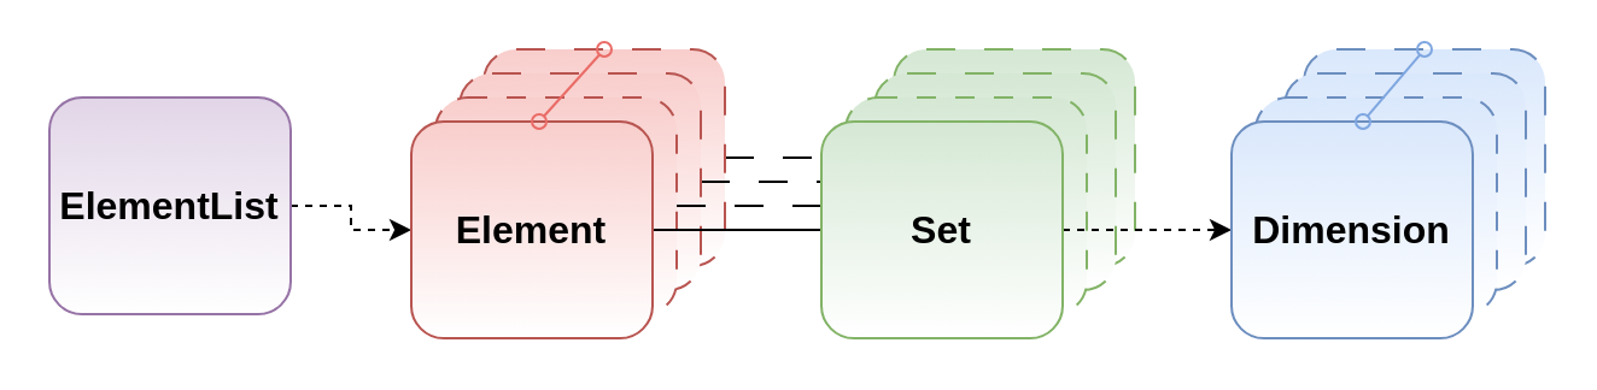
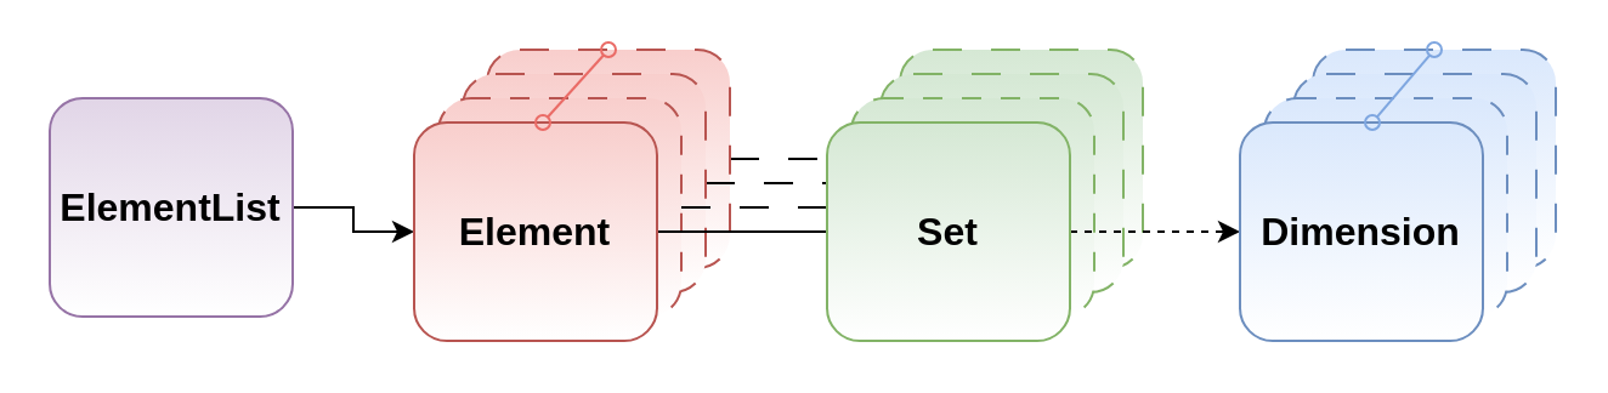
  <mxCell id="0" />
  <mxCell id="1" parent="0" />
- <mxCell id="2" style="edgeStyle=orthogonalEdgeStyle;rounded=0;orthogonalLoop=1;jettySize=auto;html=1;exitX=1;exitY=0.5;exitDx=0;exitDy=0;strokeWidth=1;dashed=1;" edge="1" parent="1" source="3" target="11"><mxGeometry relative="1" as="geometry" /></mxCell>
+ <mxCell id="2" style="edgeStyle=orthogonalEdgeStyle;rounded=0;orthogonalLoop=1;jettySize=auto;html=1;exitX=1;exitY=0.5;exitDx=0;exitDy=0;strokeWidth=1;" edge="1" parent="1" source="3" target="11"><mxGeometry relative="1" as="geometry" /></mxCell>
  <mxCell id="3" value="ElementList" style="rounded=1;whiteSpace=wrap;html=1;fillColor=#e1d5e7;strokeColor=#9673a6;gradientColor=#FFFFFF;fontSize=16;fontStyle=1" vertex="1" parent="1"><mxGeometry x="20" y="40" width="100" height="90" as="geometry" /></mxCell>
  <mxCell id="4" style="edgeStyle=orthogonalEdgeStyle;rounded=0;orthogonalLoop=1;jettySize=auto;html=1;exitX=1;exitY=0.5;exitDx=0;exitDy=0;entryX=0;entryY=0.5;entryDx=0;entryDy=0;strokeWidth=1;fontSize=16;dashed=1;dashPattern=12 12;" edge="1" parent="1" source="5" target="12"><mxGeometry relative="1" as="geometry" /></mxCell>
  <mxCell id="5" value="" style="rounded=1;whiteSpace=wrap;html=1;fillColor=#f8cecc;strokeColor=#b85450;gradientColor=#FFFFFF;dashed=1;dashPattern=12 12;" vertex="1" parent="1"><mxGeometry x="200" y="20" width="100" height="90" as="geometry" /></mxCell>
  <mxCell id="6" style="edgeStyle=orthogonalEdgeStyle;rounded=0;orthogonalLoop=1;jettySize=auto;html=1;exitX=1;exitY=0.5;exitDx=0;exitDy=0;entryX=0;entryY=0.5;entryDx=0;entryDy=0;strokeWidth=1;fontSize=16;dashed=1;dashPattern=12 12;" edge="1" parent="1" source="7" target="13"><mxGeometry relative="1" as="geometry" /></mxCell>
  <mxCell id="7" value="" style="rounded=1;whiteSpace=wrap;html=1;fillColor=#f8cecc;strokeColor=#b85450;gradientColor=#FFFFFF;dashed=1;dashPattern=12 12;" vertex="1" parent="1"><mxGeometry x="190" y="30" width="100" height="90" as="geometry" /></mxCell>
  <mxCell id="8" style="edgeStyle=orthogonalEdgeStyle;rounded=0;orthogonalLoop=1;jettySize=auto;html=1;exitX=1;exitY=0.5;exitDx=0;exitDy=0;strokeWidth=1;fontSize=16;entryX=0;entryY=0.5;entryDx=0;entryDy=0;dashed=1;dashPattern=12 12;" edge="1" parent="1" source="9" target="14"><mxGeometry relative="1" as="geometry"><mxPoint x="320" y="10" as="targetPoint" /></mxGeometry></mxCell>
  <mxCell id="9" value="" style="rounded=1;whiteSpace=wrap;html=1;fillColor=#f8cecc;strokeColor=#b85450;gradientColor=#FFFFFF;dashed=1;dashPattern=8 8;" vertex="1" parent="1"><mxGeometry x="180" y="40" width="100" height="90" as="geometry" /></mxCell>
  <mxCell id="10" style="edgeStyle=orthogonalEdgeStyle;rounded=0;orthogonalLoop=1;jettySize=auto;html=1;exitX=1;exitY=0.5;exitDx=0;exitDy=0;entryX=0;entryY=0.5;entryDx=0;entryDy=0;strokeWidth=1;fontSize=16;endArrow=none;" edge="1" parent="1" source="11" target="16"><mxGeometry relative="1" as="geometry" /></mxCell>
  <mxCell id="11" value="Element" style="rounded=1;whiteSpace=wrap;html=1;fillColor=#f8cecc;strokeColor=#b85450;gradientColor=#FFFFFF;fontSize=16;fontStyle=1" vertex="1" parent="1"><mxGeometry x="170" y="50" width="100" height="90" as="geometry" /></mxCell>
  <mxCell id="12" value="" style="rounded=1;whiteSpace=wrap;html=1;fillColor=#d5e8d4;strokeColor=#82b366;dashed=1;dashPattern=12 12;gradientColor=#FFFFFF;" vertex="1" parent="1"><mxGeometry x="370" y="20" width="100" height="90" as="geometry" /></mxCell>
  <mxCell id="13" value="" style="rounded=1;whiteSpace=wrap;html=1;fillColor=#d5e8d4;strokeColor=#82b366;dashed=1;dashPattern=12 12;gradientColor=#FFFFFF;" vertex="1" parent="1"><mxGeometry x="362" y="30" width="100" height="90" as="geometry" /></mxCell>
  <mxCell id="14" value="" style="rounded=1;whiteSpace=wrap;html=1;fillColor=#d5e8d4;strokeColor=#82b366;dashed=1;dashPattern=8 8;gradientColor=#FFFFFF;" vertex="1" parent="1"><mxGeometry x="350" y="40" width="100" height="90" as="geometry" /></mxCell>
  <mxCell id="15" style="edgeStyle=orthogonalEdgeStyle;rounded=0;orthogonalLoop=1;jettySize=auto;html=1;exitX=1;exitY=0.5;exitDx=0;exitDy=0;entryX=0;entryY=0.5;entryDx=0;entryDy=0;strokeWidth=1;fontSize=16;dashed=1;" edge="1" parent="1" source="16" target="20"><mxGeometry relative="1" as="geometry" /></mxCell>
  <mxCell id="16" value="Set" style="rounded=1;whiteSpace=wrap;html=1;fillColor=#d5e8d4;strokeColor=#82b366;fontSize=16;fontStyle=1;gradientColor=#FFFFFF;" vertex="1" parent="1"><mxGeometry x="340" y="50" width="100" height="90" as="geometry" /></mxCell>
  <mxCell id="17" value="" style="rounded=1;whiteSpace=wrap;html=1;fillColor=#dae8fc;strokeColor=#6c8ebf;dashed=1;dashPattern=12 12;gradientColor=#FFFFFF;" vertex="1" parent="1"><mxGeometry x="540" y="20" width="100" height="90" as="geometry" /></mxCell>
  <mxCell id="18" value="" style="rounded=1;whiteSpace=wrap;html=1;fillColor=#dae8fc;strokeColor=#6c8ebf;dashed=1;dashPattern=12 12;gradientColor=#FFFFFF;" vertex="1" parent="1"><mxGeometry x="532" y="30" width="100" height="90" as="geometry" /></mxCell>
  <mxCell id="19" value="" style="rounded=1;whiteSpace=wrap;html=1;fillColor=#dae8fc;strokeColor=#6c8ebf;dashed=1;dashPattern=8 8;gradientColor=#FFFFFF;" vertex="1" parent="1"><mxGeometry x="520" y="40" width="100" height="90" as="geometry" /></mxCell>
  <mxCell id="20" value="Dimension" style="rounded=1;whiteSpace=wrap;html=1;fillColor=#dae8fc;strokeColor=#6c8ebf;fontSize=16;fontStyle=1;gradientColor=#FFFFFF;" vertex="1" parent="1"><mxGeometry x="510" y="50" width="100" height="90" as="geometry" /></mxCell>
  <mxCell id="21" value="" style="endArrow=oval;startArrow=oval;html=1;rounded=0;strokeWidth=1;fontSize=16;endFill=0;startFill=0;strokeColor=#EA6B66;entryX=0.5;entryY=0;entryDx=0;entryDy=0;" edge="1" parent="1" target="5"><mxGeometry width="50" height="50" relative="1" as="geometry"><mxPoint x="223" y="50" as="sourcePoint" /><mxPoint x="258" y="20" as="targetPoint" /></mxGeometry></mxCell>
  <mxCell id="22" value="" style="endArrow=oval;startArrow=oval;html=1;rounded=0;strokeWidth=1;fontSize=16;endFill=0;startFill=0;strokeColor=#7EA6E0;entryX=0.5;entryY=0;entryDx=0;entryDy=0;" edge="1" parent="1" target="17"><mxGeometry width="50" height="50" relative="1" as="geometry"><mxPoint x="564.5" y="50" as="sourcePoint" /><mxPoint x="599.5" y="20" as="targetPoint" /></mxGeometry></mxCell>
